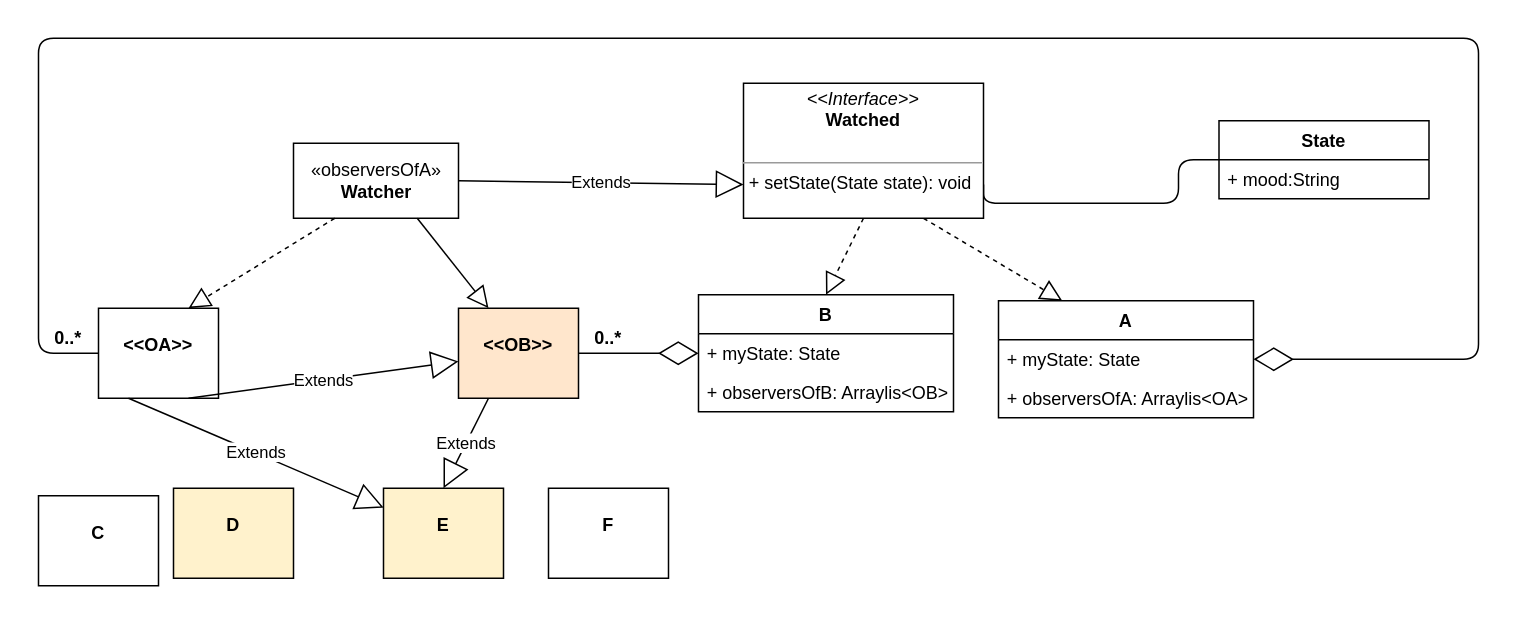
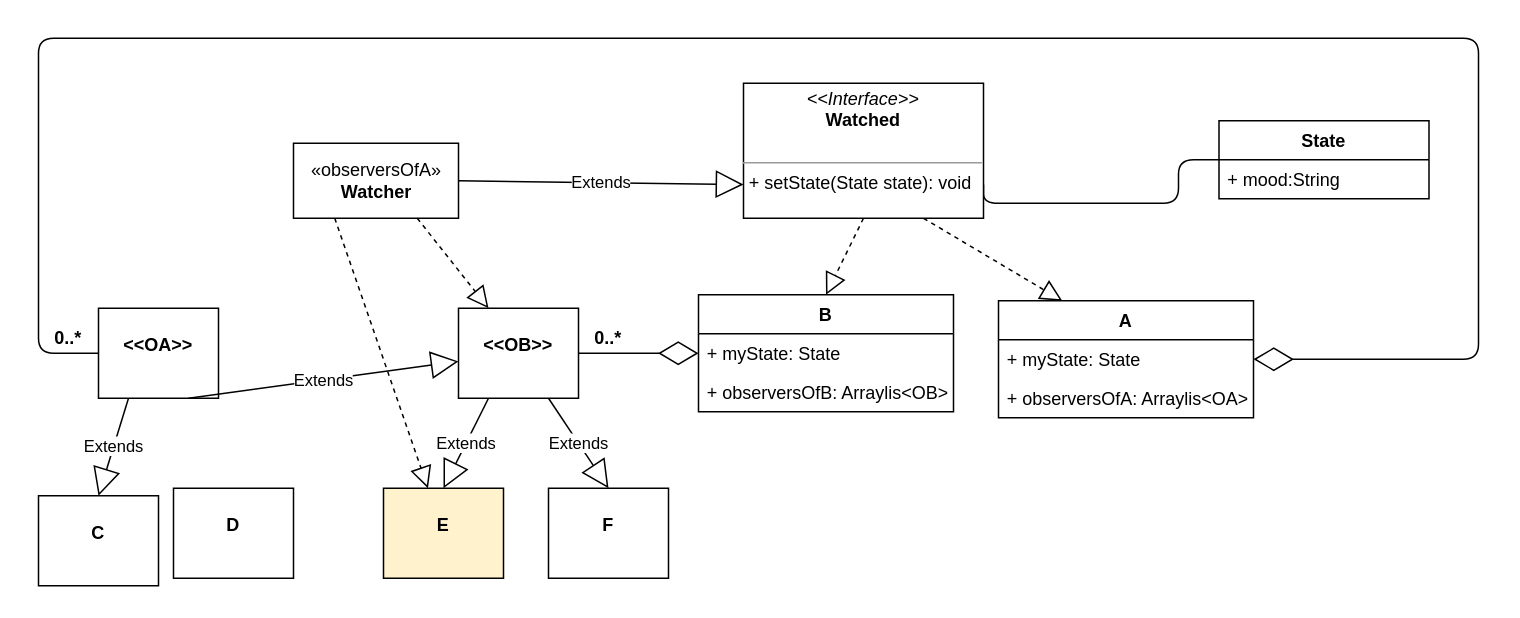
  <mxCell id="0" />
  <mxCell id="1" parent="0" />
  <mxCell id="2" value="«observersOfA»&lt;br&gt;&lt;b&gt;Watcher&lt;/b&gt;" style="html=1;" vertex="1" parent="1"><mxGeometry x="190" y="90" width="110" height="50" as="geometry" /></mxCell>
  <mxCell id="3" value="«interface»&lt;br&gt;&lt;b&gt;Watched&lt;/b&gt;&lt;br&gt;" style="html=1;" vertex="1" parent="1"><mxGeometry x="500" y="90" width="110" height="50" as="geometry" /></mxCell>
  <mxCell id="4" value="Extends" style="endArrow=block;endSize=16;endFill=0;html=1;entryX=0;entryY=0.75;entryDx=0;entryDy=0;exitX=1;exitY=0.5;exitDx=0;exitDy=0;" edge="1" parent="1" source="2" target="26"><mxGeometry width="160" relative="1" as="geometry"><mxPoint x="270" y="100" as="sourcePoint" /><mxPoint x="430" y="100" as="targetPoint" /></mxGeometry></mxCell>
  <mxCell id="5" value="&lt;p style=&quot;margin: 0px ; margin-top: 4px ; text-align: center&quot;&gt;&lt;br&gt;&lt;b&gt;&amp;lt;&amp;lt;OA&amp;gt;&amp;gt;&lt;/b&gt;&lt;/p&gt;" style="verticalAlign=top;align=left;overflow=fill;fontSize=12;fontFamily=Helvetica;html=1;" vertex="1" parent="1"><mxGeometry x="60" y="200" width="80" height="60" as="geometry" /></mxCell>
- <mxCell id="6" value="&lt;p style=&quot;margin: 0px ; margin-top: 4px ; text-align: center&quot;&gt;&lt;br&gt;&lt;b&gt;&amp;lt;&amp;lt;OB&amp;gt;&amp;gt;&lt;/b&gt;&lt;/p&gt;" style="verticalAlign=top;align=left;overflow=fill;fontSize=12;fontFamily=Helvetica;html=1;fillColor=#ffe6cc;" vertex="1" parent="1"><mxGeometry x="300" y="200" width="80" height="60" as="geometry" /></mxCell>
- <mxCell id="7" value="" style="endArrow=block;dashed=1;endFill=0;endSize=12;html=1;entryX=0.75;entryY=0;entryDx=0;entryDy=0;exitX=0.25;exitY=1;exitDx=0;exitDy=0;" edge="1" parent="1" source="2" target="5"><mxGeometry width="160" relative="1" as="geometry"><mxPoint x="170" y="170" as="sourcePoint" /><mxPoint x="330" y="170" as="targetPoint" /></mxGeometry></mxCell>
- <mxCell id="8" value="" style="endArrow=block;dashed=0;endFill=0;endSize=12;html=1;exitX=0.75;exitY=1;exitDx=0;exitDy=0;entryX=0.25;entryY=0;entryDx=0;entryDy=0;" edge="1" parent="1" source="2" target="6"><mxGeometry width="160" relative="1" as="geometry"><mxPoint x="270" y="170" as="sourcePoint" /><mxPoint x="430" y="170" as="targetPoint" /></mxGeometry></mxCell>
+ <mxCell id="6" value="&lt;p style=&quot;margin: 0px ; margin-top: 4px ; text-align: center&quot;&gt;&lt;br&gt;&lt;b&gt;&amp;lt;&amp;lt;OB&amp;gt;&amp;gt;&lt;/b&gt;&lt;/p&gt;" style="verticalAlign=top;align=left;overflow=fill;fontSize=12;fontFamily=Helvetica;html=1;" vertex="1" parent="1"><mxGeometry x="300" y="200" width="80" height="60" as="geometry" /></mxCell>
+ <mxCell id="7" value="" style="endArrow=block;dashed=1;endFill=0;endSize=12;html=1;exitX=0.25;exitY=1;exitDx=0;exitDy=0;" edge="1" parent="1" source="2" target="15"><mxGeometry width="160" relative="1" as="geometry"><mxPoint x="170" y="170" as="sourcePoint" /><mxPoint x="330" y="170" as="targetPoint" /></mxGeometry></mxCell>
+ <mxCell id="8" value="" style="endArrow=block;dashed=1;endFill=0;endSize=12;html=1;exitX=0.75;exitY=1;exitDx=0;exitDy=0;entryX=0.25;entryY=0;entryDx=0;entryDy=0;" edge="1" parent="1" source="2" target="6"><mxGeometry width="160" relative="1" as="geometry"><mxPoint x="270" y="170" as="sourcePoint" /><mxPoint x="430" y="170" as="targetPoint" /></mxGeometry></mxCell>
  <mxCell id="9" value="" style="endArrow=block;dashed=1;endFill=0;endSize=12;html=1;exitX=0.5;exitY=1;exitDx=0;exitDy=0;entryX=0.5;entryY=0;entryDx=0;entryDy=0;" edge="1" parent="1" source="26" target="27"><mxGeometry width="160" relative="1" as="geometry"><mxPoint x="490" y="160" as="sourcePoint" /><mxPoint x="520" y="200" as="targetPoint" /></mxGeometry></mxCell>
  <mxCell id="10" value="" style="endArrow=block;dashed=1;endFill=0;endSize=12;html=1;exitX=0.75;exitY=1;exitDx=0;exitDy=0;entryX=0.25;entryY=0;entryDx=0;entryDy=0;" edge="1" parent="1" source="26" target="30"><mxGeometry width="160" relative="1" as="geometry"><mxPoint x="610" y="170" as="sourcePoint" /><mxPoint x="600" y="200" as="targetPoint" /></mxGeometry></mxCell>
  <mxCell id="11" value="&lt;p style=&quot;margin: 0px ; margin-top: 4px ; text-align: center&quot;&gt;&lt;br&gt;&lt;b&gt;C&lt;/b&gt;&lt;/p&gt;" style="verticalAlign=top;align=left;overflow=fill;fontSize=12;fontFamily=Helvetica;html=1;" vertex="1" parent="1"><mxGeometry x="20" y="325" width="80" height="60" as="geometry" /></mxCell>
- <mxCell id="12" value="&lt;p style=&quot;margin: 0px ; margin-top: 4px ; text-align: center&quot;&gt;&lt;br&gt;&lt;b&gt;D&lt;/b&gt;&lt;/p&gt;" style="verticalAlign=top;align=left;overflow=fill;fontSize=12;fontFamily=Helvetica;html=1;fillColor=#fff2cc;" vertex="1" parent="1"><mxGeometry x="110" y="320" width="80" height="60" as="geometry" /></mxCell>
+ <mxCell id="12" value="&lt;p style=&quot;margin: 0px ; margin-top: 4px ; text-align: center&quot;&gt;&lt;br&gt;&lt;b&gt;D&lt;/b&gt;&lt;/p&gt;" style="verticalAlign=top;align=left;overflow=fill;fontSize=12;fontFamily=Helvetica;html=1;" vertex="1" parent="1"><mxGeometry x="110" y="320" width="80" height="60" as="geometry" /></mxCell>
  <mxCell id="13" value="Extends" style="endArrow=block;endSize=16;endFill=0;html=1;exitX=0.75;exitY=1;exitDx=0;exitDy=0;" edge="1" parent="1" source="5" target="6"><mxGeometry width="160" relative="1" as="geometry"><mxPoint x="250" y="430" as="sourcePoint" /><mxPoint x="410" y="430" as="targetPoint" /></mxGeometry></mxCell>
- <mxCell id="14" value="Extends" style="endArrow=block;endSize=16;endFill=0;html=1;exitX=0.25;exitY=1;exitDx=0;exitDy=0;" edge="1" parent="1" source="5" target="15"><mxGeometry width="160" relative="1" as="geometry"><mxPoint x="30" y="300" as="sourcePoint" /><mxPoint x="190" y="300" as="targetPoint" /></mxGeometry></mxCell>
+ <mxCell id="14" value="Extends" style="endArrow=block;endSize=16;endFill=0;html=1;exitX=0.25;exitY=1;exitDx=0;exitDy=0;entryX=0.5;entryY=0;entryDx=0;entryDy=0;" edge="1" parent="1" source="5" target="11"><mxGeometry width="160" relative="1" as="geometry"><mxPoint x="30" y="300" as="sourcePoint" /><mxPoint x="190" y="300" as="targetPoint" /></mxGeometry></mxCell>
  <mxCell id="15" value="&lt;p style=&quot;margin: 0px ; margin-top: 4px ; text-align: center&quot;&gt;&lt;br&gt;&lt;b&gt;E&lt;/b&gt;&lt;/p&gt;" style="verticalAlign=top;align=left;overflow=fill;fontSize=12;fontFamily=Helvetica;html=1;fillColor=#fff2cc;" vertex="1" parent="1"><mxGeometry x="250" y="320" width="80" height="60" as="geometry" /></mxCell>
  <mxCell id="16" value="&lt;p style=&quot;margin: 0px ; margin-top: 4px ; text-align: center&quot;&gt;&lt;br&gt;&lt;b&gt;F&lt;/b&gt;&lt;/p&gt;" style="verticalAlign=top;align=left;overflow=fill;fontSize=12;fontFamily=Helvetica;html=1;" vertex="1" parent="1"><mxGeometry x="360" y="320" width="80" height="60" as="geometry" /></mxCell>
  <mxCell id="17" value="Extends" style="endArrow=block;endSize=16;endFill=0;html=1;exitX=0.25;exitY=1;exitDx=0;exitDy=0;entryX=0.5;entryY=0;entryDx=0;entryDy=0;" edge="1" parent="1" source="6" target="15"><mxGeometry width="160" relative="1" as="geometry"><mxPoint x="440" y="280" as="sourcePoint" /><mxPoint x="600" y="280" as="targetPoint" /></mxGeometry></mxCell>
+ <mxCell id="18" value="Extends" style="endArrow=block;endSize=16;endFill=0;html=1;exitX=0.75;exitY=1;exitDx=0;exitDy=0;entryX=0.5;entryY=0;entryDx=0;entryDy=0;" edge="1" parent="1" source="6" target="16"><mxGeometry width="160" relative="1" as="geometry"><mxPoint x="330" y="270" as="sourcePoint" /><mxPoint x="300" y="330" as="targetPoint" /></mxGeometry></mxCell>
  <mxCell id="19" value="" style="endArrow=diamondThin;endFill=0;endSize=24;html=1;entryX=0;entryY=0.5;entryDx=0;entryDy=0;exitX=1;exitY=0.5;exitDx=0;exitDy=0;" edge="1" parent="1" source="6" target="28"><mxGeometry width="160" relative="1" as="geometry"><mxPoint x="520" y="320" as="sourcePoint" /><mxPoint x="460" y="230" as="targetPoint" /></mxGeometry></mxCell>
  <mxCell id="20" value="" style="endArrow=diamondThin;endFill=0;endSize=24;html=1;entryX=1;entryY=0.5;entryDx=0;entryDy=0;exitX=0;exitY=0.5;exitDx=0;exitDy=0;" edge="1" parent="1" source="5" target="30"><mxGeometry width="160" relative="1" as="geometry"><mxPoint x="570" y="300" as="sourcePoint" /><mxPoint x="660" y="230" as="targetPoint" /><Array as="points"><mxPoint x="20" y="230" /><mxPoint x="20" y="20" /><mxPoint x="60" y="20" /><mxPoint x="400" y="20" /><mxPoint x="660" y="20" /><mxPoint x="740" y="20" /><mxPoint x="980" y="20" /><mxPoint x="980" y="110" /><mxPoint x="980" y="234" /></Array></mxGeometry></mxCell>
  <mxCell id="21" value="&lt;b&gt;0..*&lt;/b&gt;" style="text;html=1;strokeColor=none;fillColor=none;align=center;verticalAlign=middle;whiteSpace=wrap;rounded=0;" vertex="1" parent="1"><mxGeometry x="20" y="210" width="40" height="20" as="geometry" /></mxCell>
  <mxCell id="22" value="&lt;b&gt;0..*&lt;/b&gt;" style="text;html=1;strokeColor=none;fillColor=none;align=center;verticalAlign=middle;whiteSpace=wrap;rounded=0;" vertex="1" parent="1"><mxGeometry x="380" y="210" width="40" height="20" as="geometry" /></mxCell>
  <mxCell id="23" value="" style="endArrow=none;html=1;edgeStyle=orthogonalEdgeStyle;entryX=0;entryY=0.5;entryDx=0;entryDy=0;exitX=1;exitY=0.75;exitDx=0;exitDy=0;" edge="1" parent="1" source="26" target="33"><mxGeometry relative="1" as="geometry"><mxPoint x="610" y="115" as="sourcePoint" /><mxPoint x="780" y="115" as="targetPoint" /><Array as="points"><mxPoint x="650" y="130" /><mxPoint x="780" y="130" /><mxPoint x="780" y="101" /></Array></mxGeometry></mxCell>
  <mxCell id="24" value="" style="resizable=0;html=1;align=left;verticalAlign=bottom;labelBackgroundColor=#ffffff;fontSize=10;" connectable="0" vertex="1" parent="23"><mxGeometry x="-1" relative="1" as="geometry" /></mxCell>
  <mxCell id="25" value="" style="resizable=0;html=1;align=right;verticalAlign=bottom;labelBackgroundColor=#ffffff;fontSize=10;" connectable="0" vertex="1" parent="23"><mxGeometry x="1" relative="1" as="geometry" /></mxCell>
  <mxCell id="26" value="&lt;p style=&quot;margin: 0px ; margin-top: 4px ; text-align: center&quot;&gt;&lt;i&gt;&amp;lt;&amp;lt;Interface&amp;gt;&amp;gt;&lt;/i&gt;&lt;br&gt;&lt;b&gt;Watched&lt;/b&gt;&lt;/p&gt;&lt;p style=&quot;margin: 0px ; margin-left: 4px&quot;&gt;&lt;br&gt;&lt;/p&gt;&lt;hr size=&quot;1&quot;&gt;&lt;p style=&quot;margin: 0px ; margin-left: 4px&quot;&gt;+ setState(State state): void&lt;br&gt;&lt;/p&gt;" style="verticalAlign=top;align=left;overflow=fill;fontSize=12;fontFamily=Helvetica;html=1;" vertex="1" parent="1"><mxGeometry x="490" y="50" width="160" height="90" as="geometry" /></mxCell>
  <mxCell id="27" value="B" style="swimlane;fontStyle=1;childLayout=stackLayout;horizontal=1;startSize=26;fillColor=none;horizontalStack=0;resizeParent=1;resizeParentMax=0;resizeLast=0;collapsible=1;marginBottom=0;" vertex="1" parent="1"><mxGeometry x="460" y="191" width="170" height="78" as="geometry" /></mxCell>
  <mxCell id="28" value="+ myState: State" style="text;strokeColor=none;fillColor=none;align=left;verticalAlign=top;spacingLeft=4;spacingRight=4;overflow=hidden;rotatable=0;points=[[0,0.5],[1,0.5]];portConstraint=eastwest;" vertex="1" parent="27"><mxGeometry y="26" width="170" height="26" as="geometry" /></mxCell>
  <mxCell id="29" value="+ observersOfB: Arraylis&lt;OB&gt;" style="text;strokeColor=none;fillColor=none;align=left;verticalAlign=top;spacingLeft=4;spacingRight=4;overflow=hidden;rotatable=0;points=[[0,0.5],[1,0.5]];portConstraint=eastwest;" vertex="1" parent="27"><mxGeometry y="52" width="170" height="26" as="geometry" /></mxCell>
  <mxCell id="30" value="A" style="swimlane;fontStyle=1;childLayout=stackLayout;horizontal=1;startSize=26;fillColor=none;horizontalStack=0;resizeParent=1;resizeParentMax=0;resizeLast=0;collapsible=1;marginBottom=0;" vertex="1" parent="1"><mxGeometry x="660" y="195" width="170" height="78" as="geometry" /></mxCell>
  <mxCell id="31" value="+ myState: State" style="text;strokeColor=none;fillColor=none;align=left;verticalAlign=top;spacingLeft=4;spacingRight=4;overflow=hidden;rotatable=0;points=[[0,0.5],[1,0.5]];portConstraint=eastwest;" vertex="1" parent="30"><mxGeometry y="26" width="170" height="26" as="geometry" /></mxCell>
  <mxCell id="32" value="+ observersOfA: Arraylis&lt;OA&gt;" style="text;strokeColor=none;fillColor=none;align=left;verticalAlign=top;spacingLeft=4;spacingRight=4;overflow=hidden;rotatable=0;points=[[0,0.5],[1,0.5]];portConstraint=eastwest;" vertex="1" parent="30"><mxGeometry y="52" width="170" height="26" as="geometry" /></mxCell>
  <mxCell id="33" value="State" style="swimlane;fontStyle=1;childLayout=stackLayout;horizontal=1;startSize=26;fillColor=none;horizontalStack=0;resizeParent=1;resizeParentMax=0;resizeLast=0;collapsible=1;marginBottom=0;" vertex="1" parent="1"><mxGeometry x="807" y="75" width="140" height="52" as="geometry" /></mxCell>
  <mxCell id="34" value="+ mood:String" style="text;strokeColor=none;fillColor=none;align=left;verticalAlign=top;spacingLeft=4;spacingRight=4;overflow=hidden;rotatable=0;points=[[0,0.5],[1,0.5]];portConstraint=eastwest;" vertex="1" parent="33"><mxGeometry y="26" width="140" height="26" as="geometry" /></mxCell>
